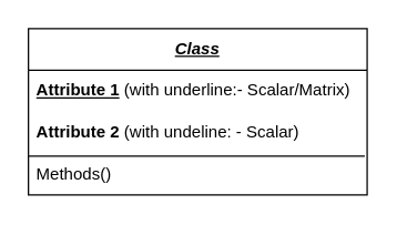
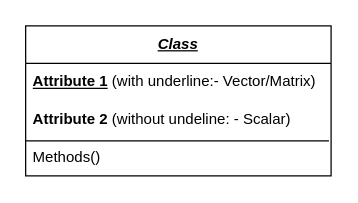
  <mxCell id="0" />
  <mxCell id="1" parent="0" />
  <mxCell id="2" value="&lt;b&gt;&lt;i&gt;&lt;u&gt;Class&lt;/u&gt;&lt;/i&gt;&lt;/b&gt;" style="swimlane;fontStyle=0;childLayout=stackLayout;horizontal=1;startSize=30;horizontalStack=0;resizeParent=1;resizeParentMax=0;resizeLast=0;collapsible=1;marginBottom=0;whiteSpace=wrap;html=1;" vertex="1" parent="1"><mxGeometry x="20" y="20" width="244" height="120" as="geometry" /></mxCell>
- <mxCell id="3" value="&lt;u&gt;&lt;b&gt;Attribute 1&lt;/b&gt;&lt;/u&gt;&amp;nbsp;(with underline:- Scalar/Matrix)" style="text;strokeColor=none;fillColor=none;align=left;verticalAlign=middle;spacingLeft=4;spacingRight=4;overflow=hidden;points=[[0,0.5],[1,0.5]];portConstraint=eastwest;rotatable=0;whiteSpace=wrap;html=1;" vertex="1" parent="2"><mxGeometry y="30" width="244" height="30" as="geometry" /></mxCell>
- <mxCell id="4" value="&lt;b&gt;Attribute 2 &lt;/b&gt;(with undeline: - Scalar)" style="text;strokeColor=none;fillColor=none;align=left;verticalAlign=middle;spacingLeft=4;spacingRight=4;overflow=hidden;points=[[0,0.5],[1,0.5]];portConstraint=eastwest;rotatable=0;whiteSpace=wrap;html=1;" vertex="1" parent="2"><mxGeometry y="60" width="244" height="30" as="geometry" /></mxCell>
+ <mxCell id="3" value="&lt;u&gt;&lt;b&gt;Attribute 1&lt;/b&gt;&lt;/u&gt;&amp;nbsp;(with underline:- Vector/Matrix)" style="text;strokeColor=none;fillColor=none;align=left;verticalAlign=middle;spacingLeft=4;spacingRight=4;overflow=hidden;points=[[0,0.5],[1,0.5]];portConstraint=eastwest;rotatable=0;whiteSpace=wrap;html=1;" vertex="1" parent="2"><mxGeometry y="30" width="244" height="30" as="geometry" /></mxCell>
+ <mxCell id="4" value="&lt;b&gt;Attribute 2 &lt;/b&gt;(without undeline: - Scalar)" style="text;strokeColor=none;fillColor=none;align=left;verticalAlign=middle;spacingLeft=4;spacingRight=4;overflow=hidden;points=[[0,0.5],[1,0.5]];portConstraint=eastwest;rotatable=0;whiteSpace=wrap;html=1;" vertex="1" parent="2"><mxGeometry y="60" width="244" height="30" as="geometry" /></mxCell>
  <mxCell id="5" value="Methods()" style="text;strokeColor=none;fillColor=none;align=left;verticalAlign=middle;spacingLeft=4;spacingRight=4;overflow=hidden;points=[[0,0.5],[1,0.5]];portConstraint=eastwest;rotatable=0;whiteSpace=wrap;html=1;" vertex="1" parent="2"><mxGeometry y="90" width="244" height="30" as="geometry" /></mxCell>
  <mxCell id="6" value="" style="endArrow=none;html=1;rounded=0;exitX=-0.001;exitY=0.067;exitDx=0;exitDy=0;exitPerimeter=0;entryX=0.993;entryY=0.067;entryDx=0;entryDy=0;entryPerimeter=0;" edge="1" parent="2" source="5" target="5"><mxGeometry width="50" height="50" relative="1" as="geometry"><mxPoint x="74" y="217" as="sourcePoint" /><mxPoint x="152" y="93" as="targetPoint" /></mxGeometry></mxCell>
